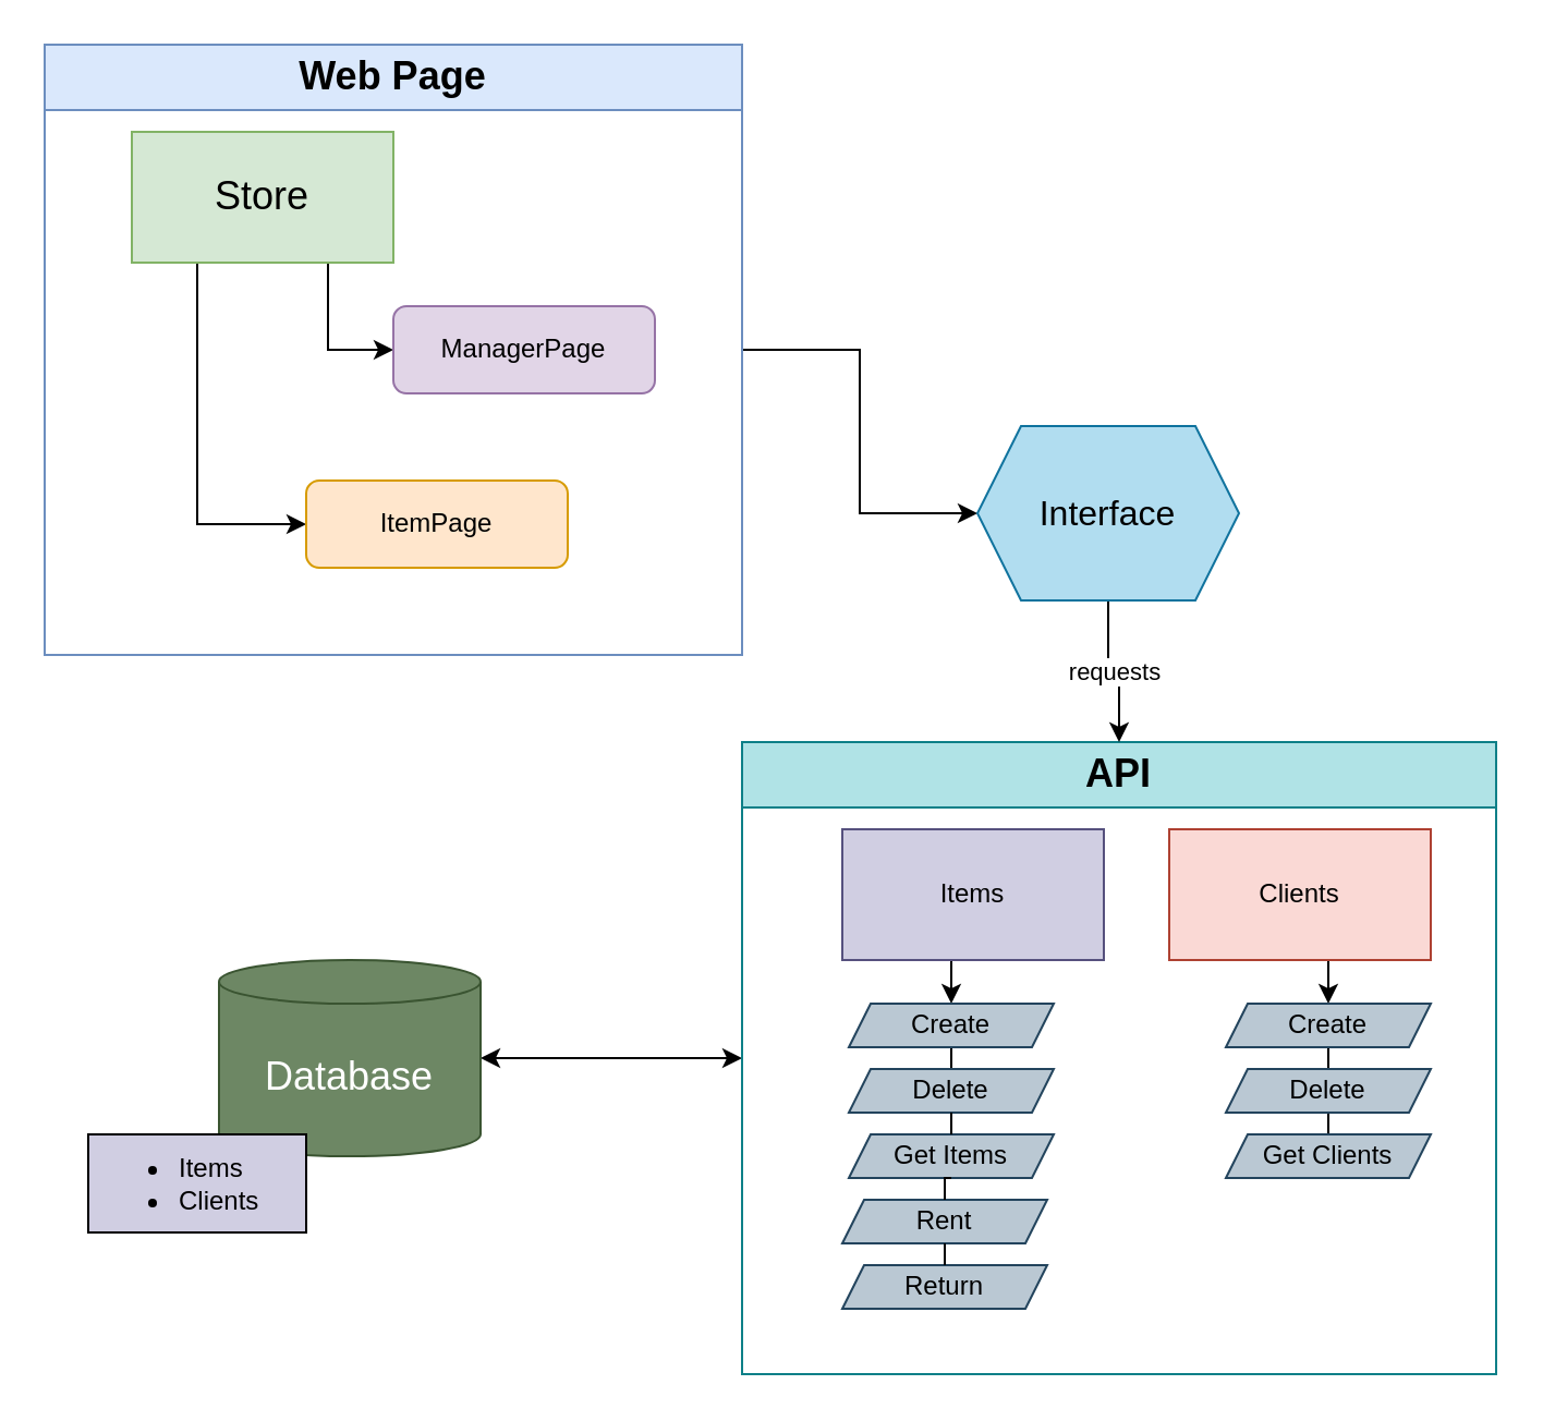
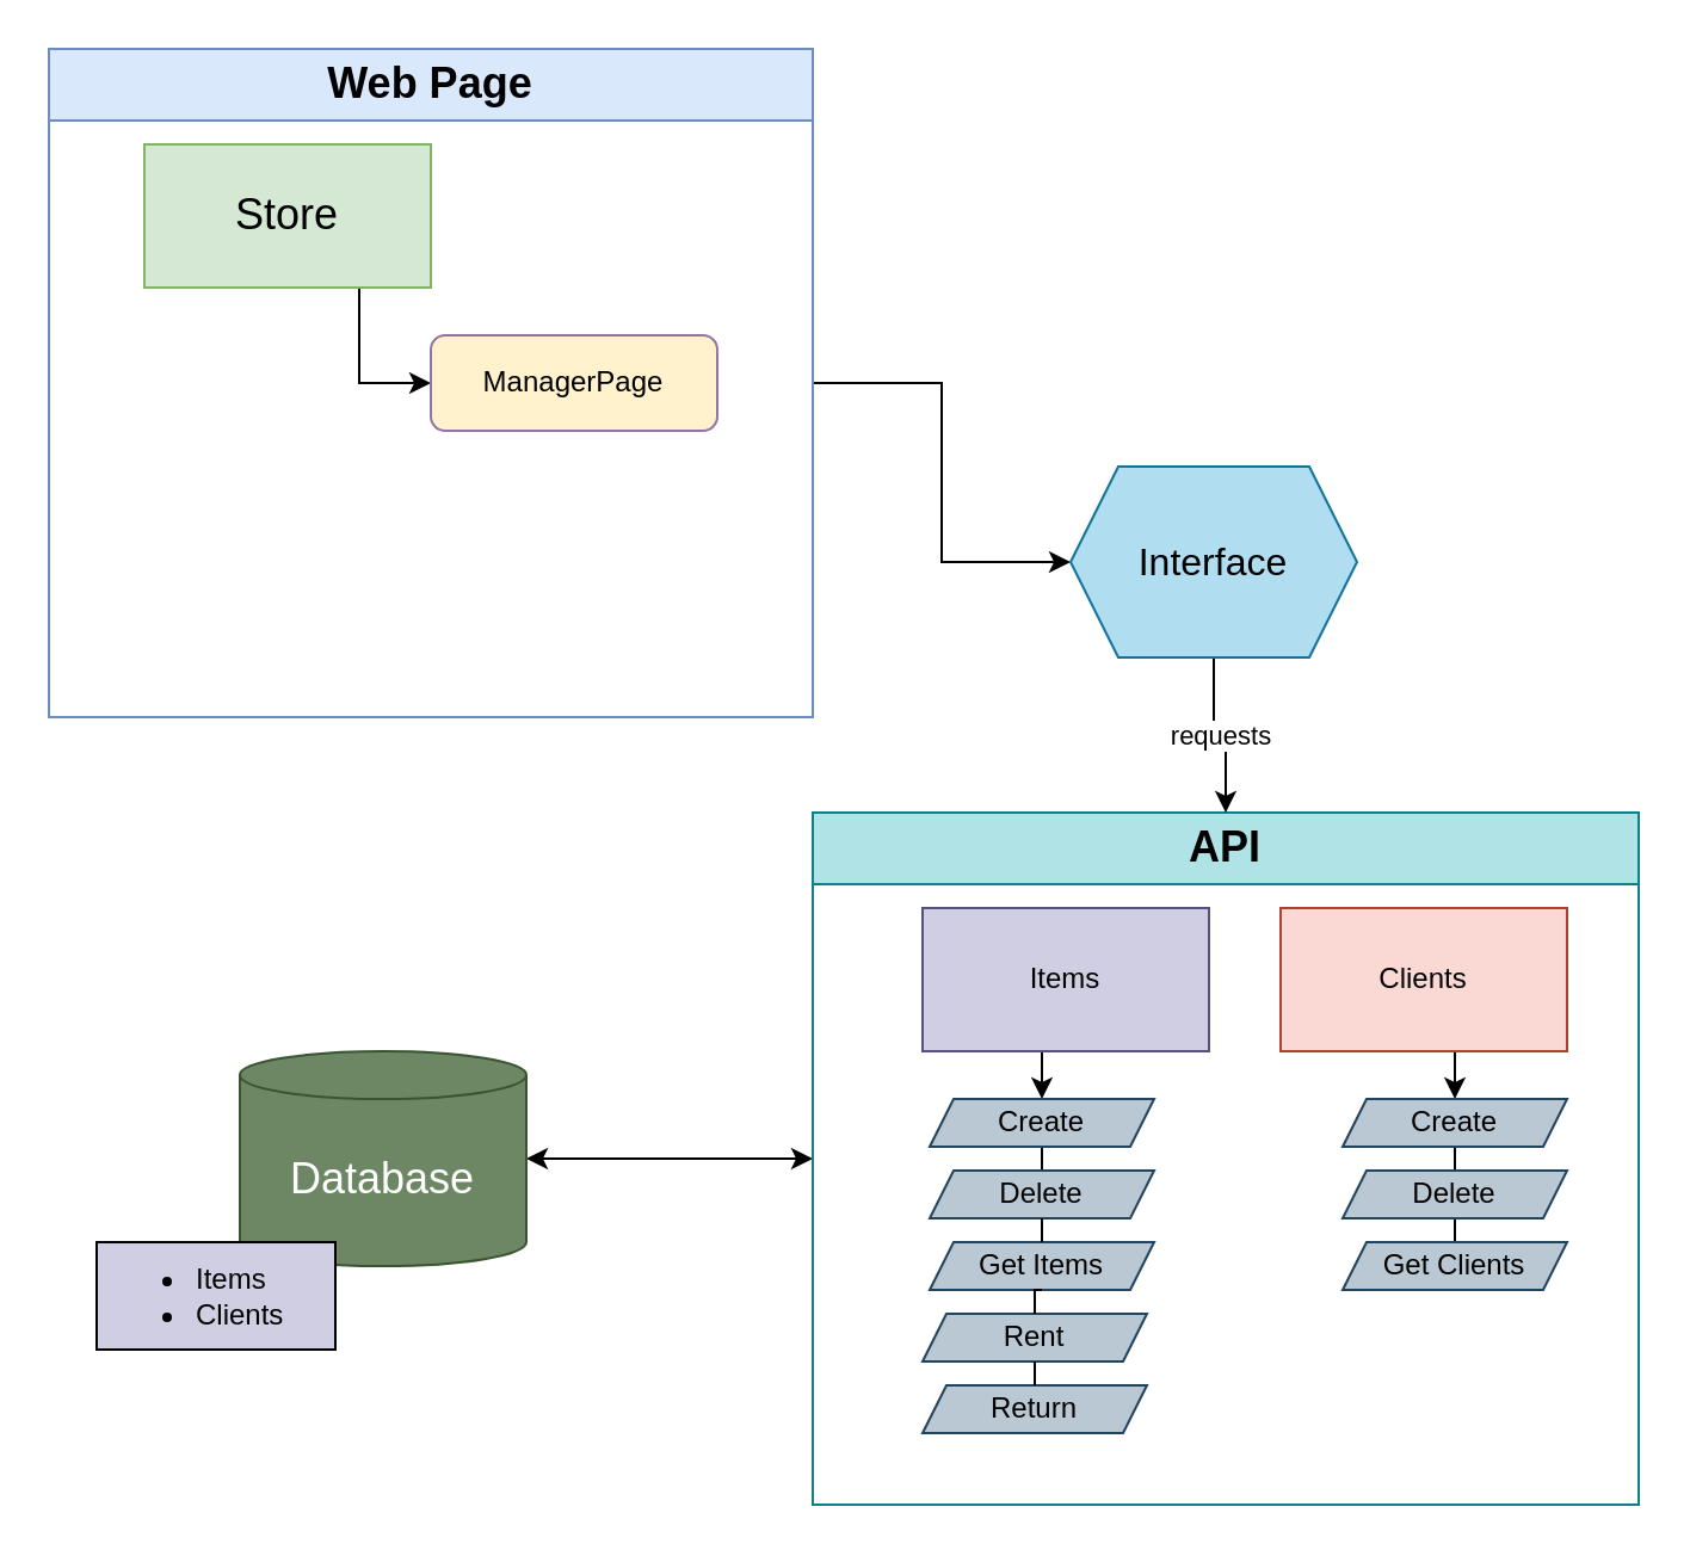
  <mxCell id="0" />
  <mxCell id="1" parent="0" />
  <mxCell id="2" style="edgeStyle=orthogonalEdgeStyle;rounded=0;orthogonalLoop=1;jettySize=auto;html=1;exitX=1;exitY=0.5;exitDx=0;exitDy=0;entryX=0;entryY=0.5;entryDx=0;entryDy=0;startArrow=none;startFill=0;" edge="1" parent="1" source="3" target="33"><mxGeometry relative="1" as="geometry" /></mxCell>
  <mxCell id="3" value="Web Page" style="swimlane;whiteSpace=wrap;html=1;fillColor=#dae8fc;strokeColor=#6c8ebf;fontSize=18;startSize=30;" parent="1" vertex="1"><mxGeometry x="20" y="20" width="320" height="280" as="geometry"><mxRectangle x="50" y="10" width="140" height="30" as="alternateBounds" /></mxGeometry></mxCell>
  <mxCell id="4" style="edgeStyle=orthogonalEdgeStyle;rounded=0;orthogonalLoop=1;jettySize=auto;html=1;exitX=0.75;exitY=1;exitDx=0;exitDy=0;entryX=0;entryY=0.5;entryDx=0;entryDy=0;" parent="3" source="6" target="8" edge="1"><mxGeometry relative="1" as="geometry" /></mxCell>
- <mxCell id="5" style="edgeStyle=orthogonalEdgeStyle;rounded=0;orthogonalLoop=1;jettySize=auto;html=1;exitX=0.25;exitY=1;exitDx=0;exitDy=0;entryX=0;entryY=0.5;entryDx=0;entryDy=0;" parent="3" source="6" target="7" edge="1"><mxGeometry relative="1" as="geometry" /></mxCell>
  <mxCell id="6" value="Store" style="rounded=0;whiteSpace=wrap;html=1;fillColor=#d5e8d4;strokeColor=#82b366;align=center;verticalAlign=middle;fontFamily=Helvetica;fontSize=18;" parent="3" vertex="1"><mxGeometry x="40" y="40" width="120" height="60" as="geometry" /></mxCell>
- <mxCell id="7" value="ItemPage" style="rounded=1;whiteSpace=wrap;html=1;fillColor=#ffe6cc;strokeColor=#d79b00;" parent="3" vertex="1"><mxGeometry x="120" y="200" width="120" height="40" as="geometry" /></mxCell>
- <mxCell id="8" value="ManagerPage" style="rounded=1;whiteSpace=wrap;html=1;fillColor=#e1d5e7;strokeColor=#9673a6;" parent="3" vertex="1"><mxGeometry x="160" y="120" width="120" height="40" as="geometry" /></mxCell>
+ <mxCell id="8" value="ManagerPage" style="rounded=1;whiteSpace=wrap;html=1;fillColor=#fff2cc;strokeColor=#9673a6;" parent="3" vertex="1"><mxGeometry x="160" y="120" width="120" height="40" as="geometry" /></mxCell>
  <mxCell id="9" style="edgeStyle=orthogonalEdgeStyle;rounded=0;orthogonalLoop=1;jettySize=auto;html=1;exitX=0;exitY=0.5;exitDx=0;exitDy=0;startArrow=classic;startFill=1;" parent="1" source="10" target="30" edge="1"><mxGeometry relative="1" as="geometry" /></mxCell>
  <mxCell id="10" value="API" style="swimlane;whiteSpace=wrap;html=1;fillColor=#b0e3e6;strokeColor=#0e8088;fontSize=18;startSize=30;" parent="1" vertex="1"><mxGeometry x="340" y="340" width="346" height="290" as="geometry"><mxRectangle x="454" y="70" width="60" height="30" as="alternateBounds" /></mxGeometry></mxCell>
  <mxCell id="11" style="edgeStyle=orthogonalEdgeStyle;rounded=0;orthogonalLoop=1;jettySize=auto;html=1;exitX=0.25;exitY=1;exitDx=0;exitDy=0;entryX=0.5;entryY=0;entryDx=0;entryDy=0;" parent="10" source="12" target="16" edge="1"><mxGeometry relative="1" as="geometry" /></mxCell>
  <mxCell id="12" value="Items" style="rounded=0;whiteSpace=wrap;html=1;fillColor=#d0cee2;strokeColor=#56517e;" parent="10" vertex="1"><mxGeometry x="46" y="40" width="120" height="60" as="geometry" /></mxCell>
  <mxCell id="13" style="edgeStyle=orthogonalEdgeStyle;rounded=0;orthogonalLoop=1;jettySize=auto;html=1;exitX=0.75;exitY=1;exitDx=0;exitDy=0;entryX=0.5;entryY=0;entryDx=0;entryDy=0;" parent="10" source="14" target="25" edge="1"><mxGeometry relative="1" as="geometry" /></mxCell>
  <mxCell id="14" value="Clients" style="rounded=0;whiteSpace=wrap;html=1;fillColor=#fad9d5;strokeColor=#ae4132;" parent="10" vertex="1"><mxGeometry x="196" y="40" width="120" height="60" as="geometry" /></mxCell>
  <mxCell id="15" style="edgeStyle=orthogonalEdgeStyle;rounded=0;orthogonalLoop=1;jettySize=auto;html=1;exitX=0.5;exitY=1;exitDx=0;exitDy=0;entryX=0.5;entryY=0;entryDx=0;entryDy=0;endArrow=none;endFill=0;" parent="10" source="16" target="17" edge="1"><mxGeometry relative="1" as="geometry" /></mxCell>
  <mxCell id="16" value="Create" style="shape=parallelogram;perimeter=parallelogramPerimeter;whiteSpace=wrap;html=1;fixedSize=1;size=10;fillColor=#bac8d3;strokeColor=#23445d;" parent="10" vertex="1"><mxGeometry x="49" y="120" width="94" height="20" as="geometry" /></mxCell>
  <mxCell id="17" value="Delete" style="shape=parallelogram;perimeter=parallelogramPerimeter;whiteSpace=wrap;html=1;fixedSize=1;size=10;fillColor=#bac8d3;strokeColor=#23445d;" parent="10" vertex="1"><mxGeometry x="49" y="150" width="94" height="20" as="geometry" /></mxCell>
  <mxCell id="18" value="Return" style="shape=parallelogram;perimeter=parallelogramPerimeter;whiteSpace=wrap;html=1;fixedSize=1;size=10;fillColor=#bac8d3;strokeColor=#23445d;" parent="10" vertex="1"><mxGeometry x="46" y="240" width="94" height="20" as="geometry" /></mxCell>
  <mxCell id="19" value="Rent" style="shape=parallelogram;perimeter=parallelogramPerimeter;whiteSpace=wrap;html=1;fixedSize=1;size=10;fillColor=#bac8d3;strokeColor=#23445d;" parent="10" vertex="1"><mxGeometry x="46" y="210" width="94" height="20" as="geometry" /></mxCell>
  <mxCell id="20" value="Get Items" style="shape=parallelogram;perimeter=parallelogramPerimeter;whiteSpace=wrap;html=1;fixedSize=1;size=10;fillColor=#bac8d3;strokeColor=#23445d;" parent="10" vertex="1"><mxGeometry x="49" y="180" width="94" height="20" as="geometry" /></mxCell>
  <mxCell id="21" style="edgeStyle=orthogonalEdgeStyle;rounded=0;orthogonalLoop=1;jettySize=auto;html=1;exitX=0.5;exitY=1;exitDx=0;exitDy=0;entryX=0.5;entryY=0;entryDx=0;entryDy=0;endArrow=none;endFill=0;" parent="10" source="19" target="18" edge="1"><mxGeometry relative="1" as="geometry" /></mxCell>
  <mxCell id="22" style="edgeStyle=orthogonalEdgeStyle;rounded=0;orthogonalLoop=1;jettySize=auto;html=1;exitX=0.5;exitY=1;exitDx=0;exitDy=0;entryX=0.5;entryY=0;entryDx=0;entryDy=0;endArrow=none;endFill=0;" parent="10" source="17" target="20" edge="1"><mxGeometry relative="1" as="geometry" /></mxCell>
  <mxCell id="23" style="edgeStyle=orthogonalEdgeStyle;rounded=0;orthogonalLoop=1;jettySize=auto;html=1;exitX=0.5;exitY=1;exitDx=0;exitDy=0;entryX=0.5;entryY=0;entryDx=0;entryDy=0;endArrow=none;endFill=0;" parent="10" source="20" target="19" edge="1"><mxGeometry relative="1" as="geometry" /></mxCell>
  <mxCell id="24" style="edgeStyle=orthogonalEdgeStyle;rounded=0;orthogonalLoop=1;jettySize=auto;html=1;exitX=0.5;exitY=1;exitDx=0;exitDy=0;entryX=0.5;entryY=0;entryDx=0;entryDy=0;endArrow=none;endFill=0;" parent="10" source="25" target="27" edge="1"><mxGeometry relative="1" as="geometry" /></mxCell>
  <mxCell id="25" value="Create" style="shape=parallelogram;perimeter=parallelogramPerimeter;whiteSpace=wrap;html=1;fixedSize=1;size=10;fillColor=#bac8d3;strokeColor=#23445d;" parent="10" vertex="1"><mxGeometry x="222" y="120" width="94" height="20" as="geometry" /></mxCell>
  <mxCell id="26" style="edgeStyle=orthogonalEdgeStyle;rounded=0;orthogonalLoop=1;jettySize=auto;html=1;exitX=0.5;exitY=1;exitDx=0;exitDy=0;entryX=0.5;entryY=0;entryDx=0;entryDy=0;endArrow=none;endFill=0;" parent="10" source="27" target="28" edge="1"><mxGeometry relative="1" as="geometry" /></mxCell>
  <mxCell id="27" value="Delete" style="shape=parallelogram;perimeter=parallelogramPerimeter;whiteSpace=wrap;html=1;fixedSize=1;size=10;fillColor=#bac8d3;strokeColor=#23445d;" parent="10" vertex="1"><mxGeometry x="222" y="150" width="94" height="20" as="geometry" /></mxCell>
  <mxCell id="28" value="Get Clients" style="shape=parallelogram;perimeter=parallelogramPerimeter;whiteSpace=wrap;html=1;fixedSize=1;size=10;fillColor=#bac8d3;strokeColor=#23445d;" parent="10" vertex="1"><mxGeometry x="222" y="180" width="94" height="20" as="geometry" /></mxCell>
  <mxCell id="29" value="" style="group" parent="1" vertex="1" connectable="0"><mxGeometry x="40" y="440" width="180" height="125" as="geometry" /></mxCell>
  <mxCell id="30" value="Database" style="shape=cylinder3;whiteSpace=wrap;html=1;boundedLbl=1;backgroundOutline=1;size=10.0;fillColor=#6d8764;strokeColor=#3A5431;fontColor=#ffffff;fontSize=18;" parent="29" vertex="1"><mxGeometry x="60" width="120" height="90" as="geometry" /></mxCell>
  <mxCell id="31" value="&lt;ul&gt;&lt;li&gt;Items&lt;/li&gt;&lt;li&gt;Clients&lt;/li&gt;&lt;/ul&gt;" style="rounded=0;whiteSpace=wrap;html=1;align=left;fillColor=#d0cee2;" parent="29" vertex="1"><mxGeometry y="80" width="100" height="45" as="geometry" /></mxCell>
  <mxCell id="32" value="requests" style="edgeStyle=orthogonalEdgeStyle;rounded=0;orthogonalLoop=1;jettySize=auto;html=1;exitX=0.5;exitY=1;exitDx=0;exitDy=0;entryX=0.5;entryY=0;entryDx=0;entryDy=0;" edge="1" parent="1" source="33" target="10"><mxGeometry relative="1" as="geometry" /></mxCell>
  <mxCell id="33" value="Interface" style="shape=hexagon;perimeter=hexagonPerimeter2;whiteSpace=wrap;html=1;fixedSize=1;fontSize=16;fillColor=#b1ddf0;strokeColor=#10739e;" vertex="1" parent="1"><mxGeometry x="448" y="195" width="120" height="80" as="geometry" /></mxCell>
